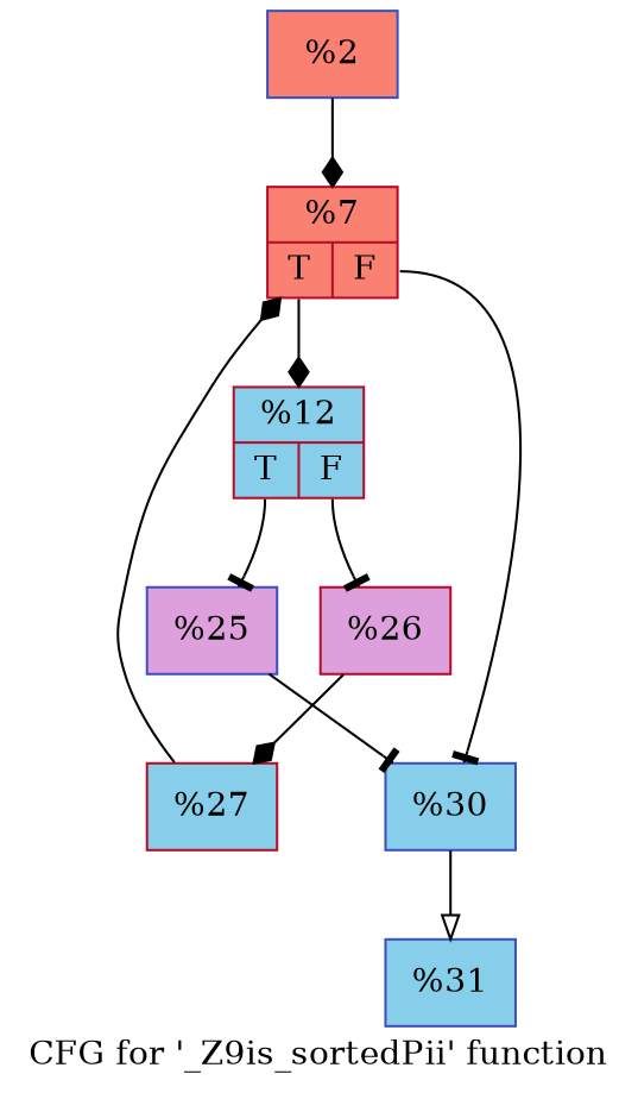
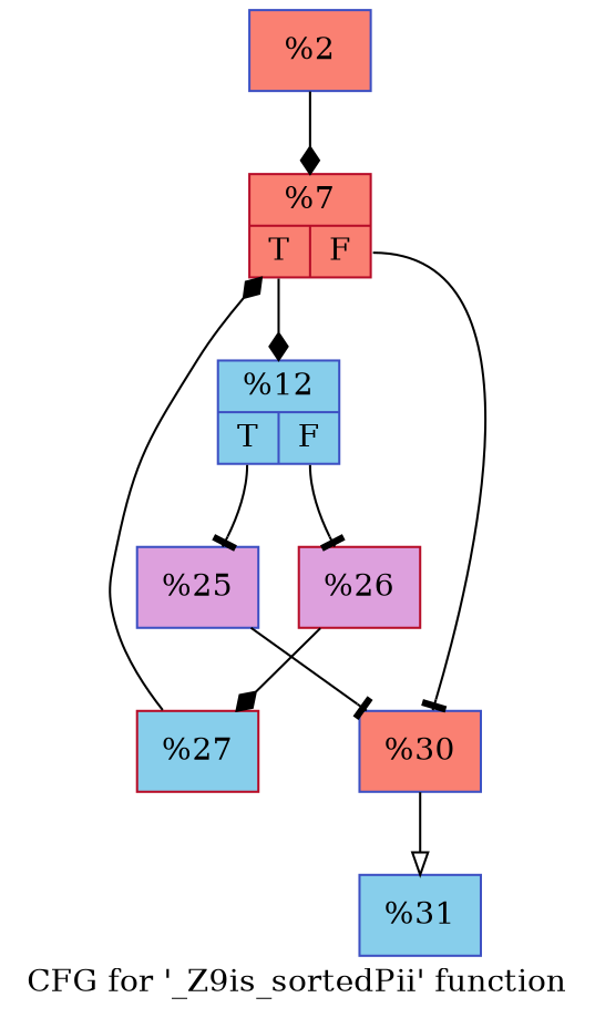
  digraph {
    label="CFG for '_Z9is_sortedPii' function"
    node [color="#3d50c3ff" fillcolor=skyblue shape=record style=filled]
    edge [arrowhead=diamond]
    n1 [fillcolor=salmon label="{%2}"]
    n2 [color="#b70d28ff" fillcolor=salmon label="{%7|{<s0>T|<s1>F}}"]
-   n3 [color="#b70d28ff" label="{%12|{<s0>T|<s1>F}}"]
-   n4 [label="{%30}"]
+   n3 [label="{%12|{<s0>T|<s1>F}}"]
+   n4 [fillcolor=salmon label="{%30}"]
    n5 [fillcolor=plum label="{%25}"]
    n6 [color="#b70d28ff" fillcolor=plum label="{%26}"]
    n7 [label="{%31}"]
    n8 [color="#b70d28ff" label="{%27}"]
    n1 -> n2
    n2 -> n3 [tailport=s0]
    n2 -> n4 [arrowhead=tee tailport=s1]
    n3 -> n5 [arrowhead=tee tailport=s0]
    n3 -> n6 [arrowhead=tee tailport=s1]
    n4 -> n7 [arrowhead=onormal]
    n5 -> n4 [arrowhead=tee]
    n6 -> n8
    n8 -> n2
  }
